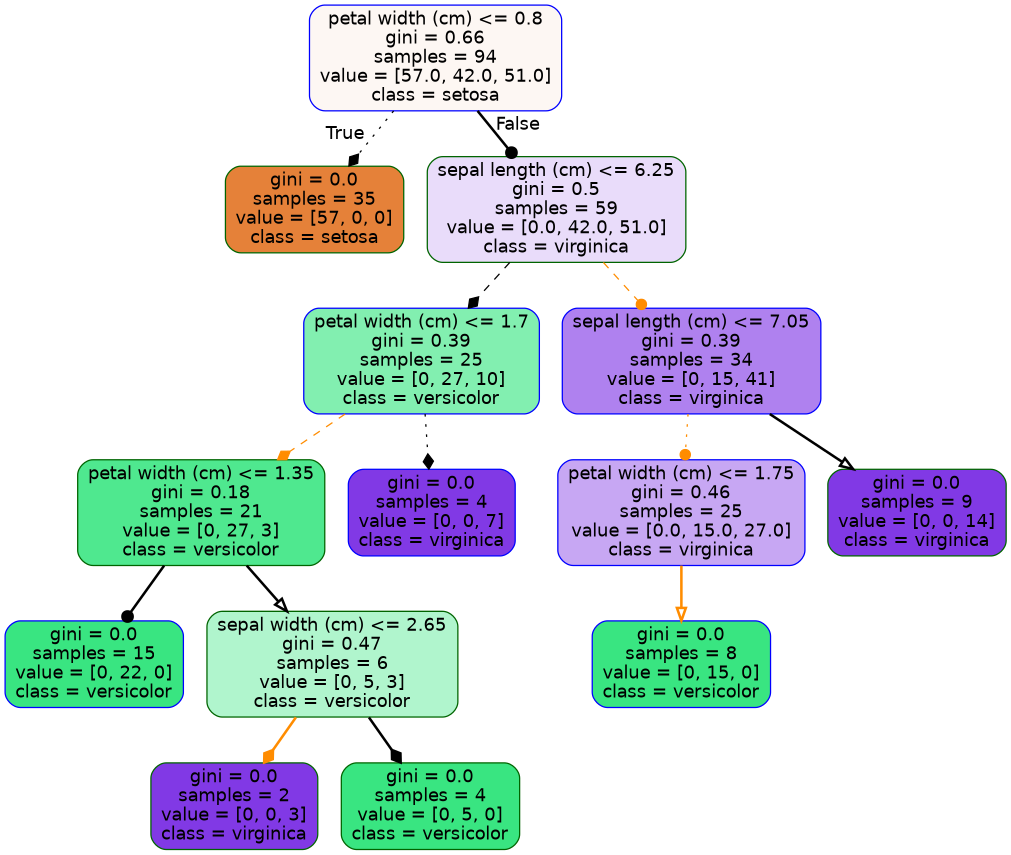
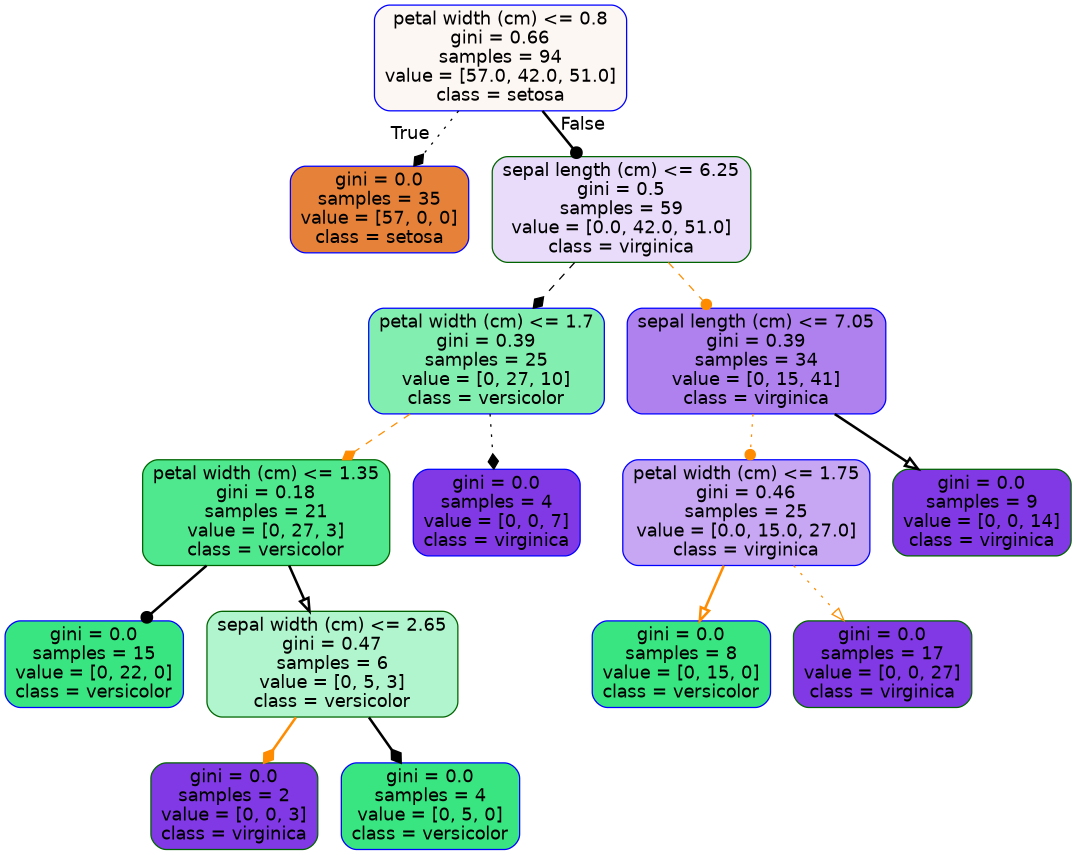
  digraph {
    node [color=blue fillcolor="#8139e5" fontname=helvetica shape=box style="filled, rounded"]
    edge [arrowhead=diamond color=black fontname=helvetica style=bold]
    n1 [fillcolor="#fdf7f3" label="petal width (cm) <= 0.8\ngini = 0.66\nsamples = 94\nvalue = [57.0, 42.0, 51.0]\nclass = setosa"]
-   n2 [color=darkgreen fillcolor="#e58139" label="gini = 0.0\nsamples = 35\nvalue = [57, 0, 0]\nclass = setosa"]
+   n2 [fillcolor="#e58139" label="gini = 0.0\nsamples = 35\nvalue = [57, 0, 0]\nclass = setosa"]
    n3 [color=darkgreen fillcolor="#e9dcfa" label="sepal length (cm) <= 6.25\ngini = 0.5\nsamples = 59\nvalue = [0.0, 42.0, 51.0]\nclass = virginica"]
    n4 [fillcolor="#82efb0" label="petal width (cm) <= 1.7\ngini = 0.39\nsamples = 25\nvalue = [0, 27, 10]\nclass = versicolor"]
    n5 [fillcolor="#af81ef" label="sepal length (cm) <= 7.05\ngini = 0.39\nsamples = 34\nvalue = [0, 15, 41]\nclass = virginica"]
    n6 [color=darkgreen fillcolor="#4fe88f" label="petal width (cm) <= 1.35\ngini = 0.18\nsamples = 21\nvalue = [0, 27, 3]\nclass = versicolor"]
    n7 [label="gini = 0.0\nsamples = 4\nvalue = [0, 0, 7]\nclass = virginica"]
    n8 [fillcolor="#c7a7f3" label="petal width (cm) <= 1.75\ngini = 0.46\nsamples = 25\nvalue = [0.0, 15.0, 27.0]\nclass = virginica"]
    n9 [color=darkgreen label="gini = 0.0\nsamples = 9\nvalue = [0, 0, 14]\nclass = virginica"]
    n10 [fillcolor="#39e581" label="gini = 0.0\nsamples = 15\nvalue = [0, 22, 0]\nclass = versicolor"]
    n11 [color=darkgreen fillcolor="#b0f5cd" label="sepal width (cm) <= 2.65\ngini = 0.47\nsamples = 6\nvalue = [0, 5, 3]\nclass = versicolor"]
    n12 [color=darkgreen label="gini = 0.0\nsamples = 2\nvalue = [0, 0, 3]\nclass = virginica"]
-   n13 [color=darkgreen fillcolor="#39e581" label="gini = 0.0\nsamples = 4\nvalue = [0, 5, 0]\nclass = versicolor"]
+   n13 [fillcolor="#39e581" label="gini = 0.0\nsamples = 4\nvalue = [0, 5, 0]\nclass = versicolor"]
    n14 [fillcolor="#39e581" label="gini = 0.0\nsamples = 8\nvalue = [0, 15, 0]\nclass = versicolor"]
+   n15 [color=darkgreen label="gini = 0.0\nsamples = 17\nvalue = [0, 0, 27]\nclass = virginica"]
    n1 -> n2 [headlabel=True labelangle=45 labeldistance=2.5 style=dotted]
    n1 -> n3 [arrowhead=dot headlabel=False labelangle=-45 labeldistance=2.5]
    n3 -> n4 [style=dashed]
    n3 -> n5 [arrowhead=dot color=darkorange style=dashed]
    n4 -> n6 [color=darkorange style=dashed]
    n4 -> n7 [style=dotted]
    n5 -> n8 [arrowhead=dot color=darkorange style=dotted]
    n5 -> n9 [arrowhead=onormal]
    n6 -> n10 [arrowhead=dot]
    n6 -> n11 [arrowhead=onormal]
    n8 -> n14 [arrowhead=onormal color=darkorange]
+   n8 -> n15 [arrowhead=onormal color=darkorange style=dotted]
    n11 -> n12 [color=darkorange]
    n11 -> n13
  }
